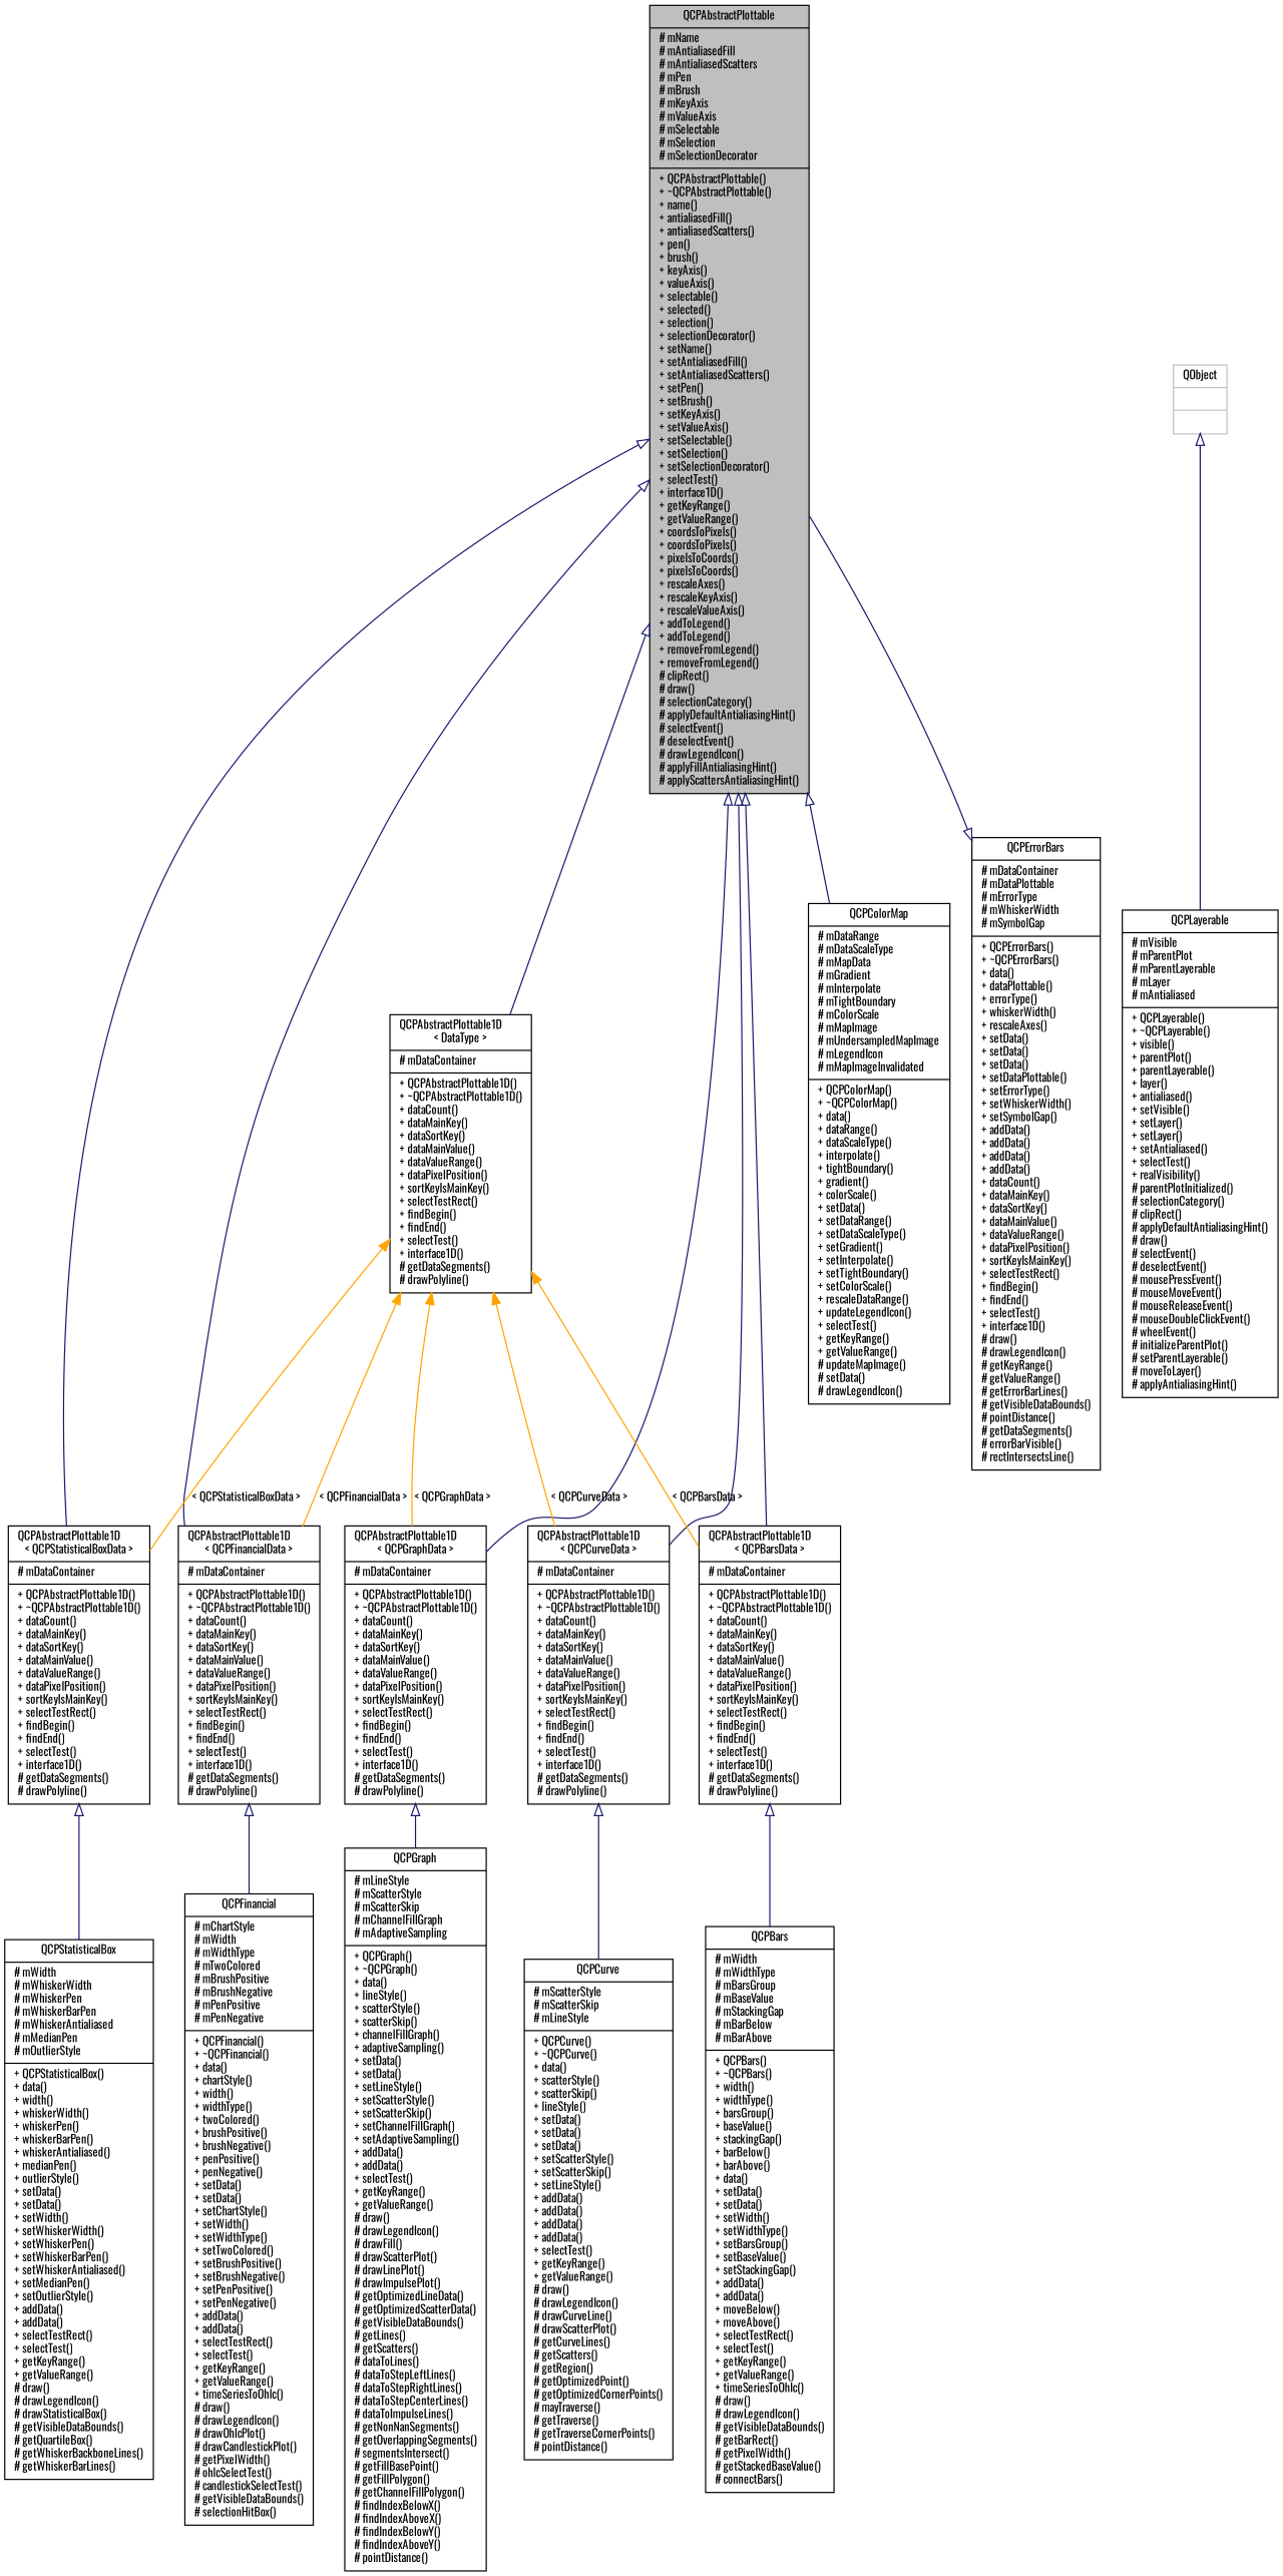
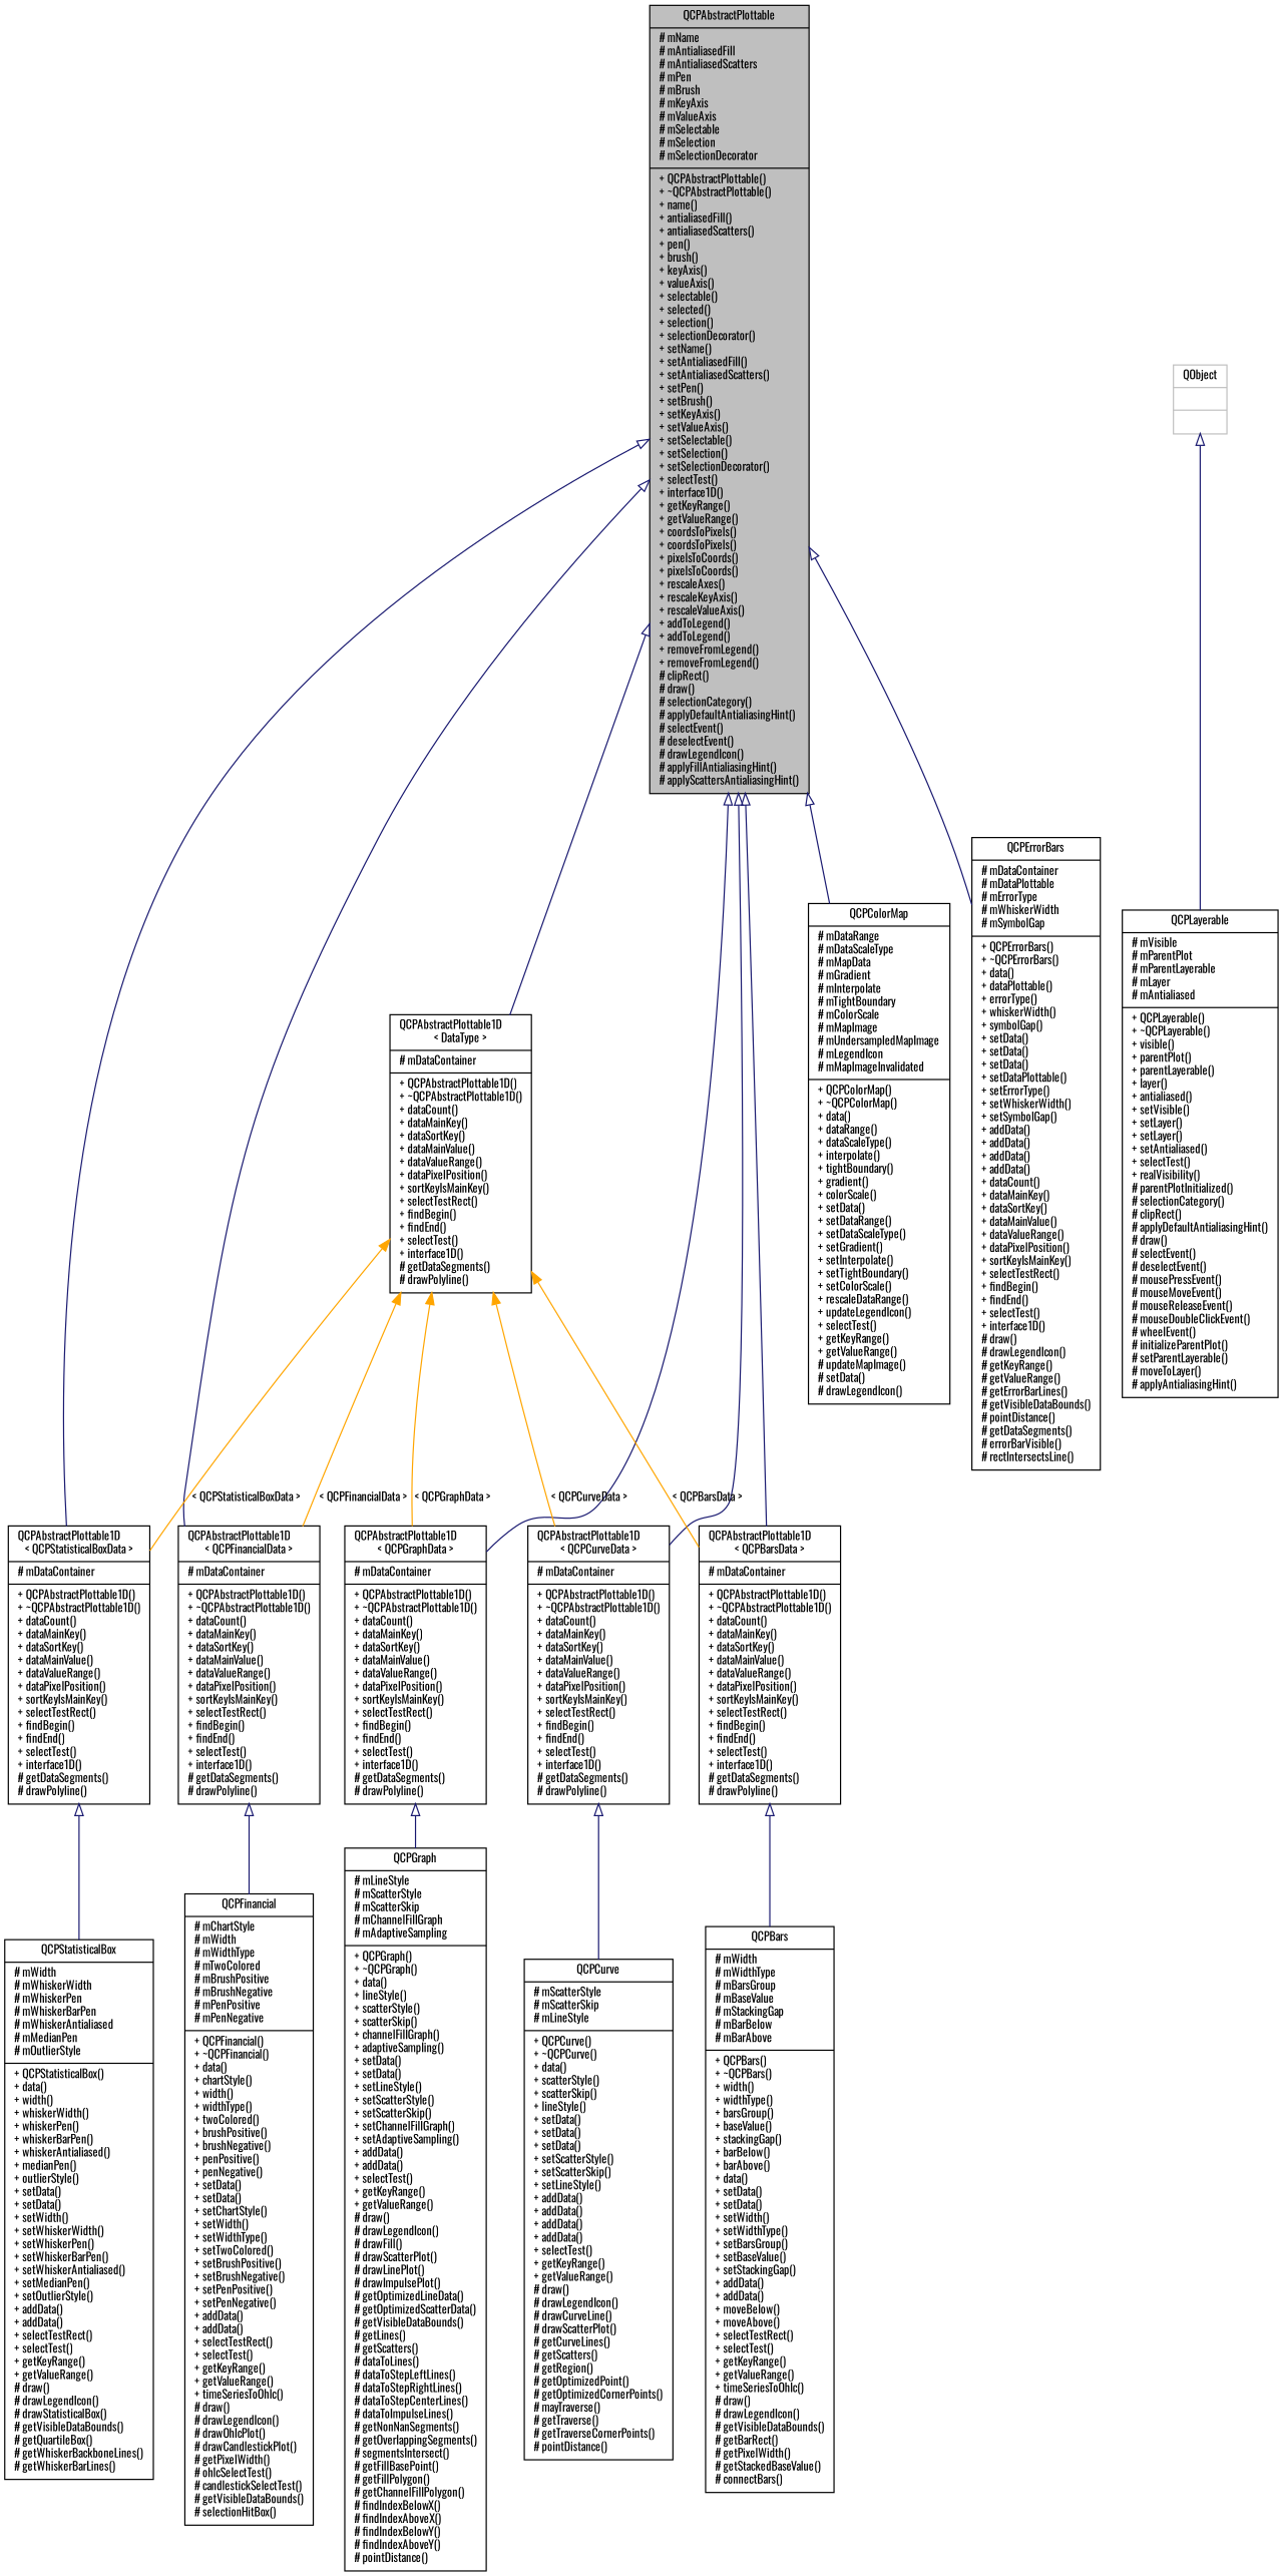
  digraph {
    fontname=Oswald
    node [color=black fillcolor=white fontname=Oswald fontsize=10 shape=record style=filled]
    edge [arrowtail=onormal color=midnightblue dir=back fontname=Oswald fontsize=10 labelfontname=Helvetica labelfontsize=10 style=solid]
    n1 [fillcolor=grey75 fontcolor=black height=0.2 label="{QCPAbstractPlottable\n|# mName\l# mAntialiasedFill\l# mAntialiasedScatters\l# mPen\l# mBrush\l# mKeyAxis\l# mValueAxis\l# mSelectable\l# mSelection\l# mSelectionDecorator\l|+ QCPAbstractPlottable()\l+ ~QCPAbstractPlottable()\l+ name()\l+ antialiasedFill()\l+ antialiasedScatters()\l+ pen()\l+ brush()\l+ keyAxis()\l+ valueAxis()\l+ selectable()\l+ selected()\l+ selection()\l+ selectionDecorator()\l+ setName()\l+ setAntialiasedFill()\l+ setAntialiasedScatters()\l+ setPen()\l+ setBrush()\l+ setKeyAxis()\l+ setValueAxis()\l+ setSelectable()\l+ setSelection()\l+ setSelectionDecorator()\l+ selectTest()\l+ interface1D()\l+ getKeyRange()\l+ getValueRange()\l+ coordsToPixels()\l+ coordsToPixels()\l+ pixelsToCoords()\l+ pixelsToCoords()\l+ rescaleAxes()\l+ rescaleKeyAxis()\l+ rescaleValueAxis()\l+ addToLegend()\l+ addToLegend()\l+ removeFromLegend()\l+ removeFromLegend()\l# clipRect()\l# draw()\l# selectionCategory()\l# applyDefaultAntialiasingHint()\l# selectEvent()\l# deselectEvent()\l# drawLegendIcon()\l# applyFillAntialiasingHint()\l# applyScattersAntialiasingHint()\l}" width=0.4]
    n2 [height=0.2 label="{QCPAbstractPlottable1D\l\< DataType \>\n|# mDataContainer\l|+ QCPAbstractPlottable1D()\l+ ~QCPAbstractPlottable1D()\l+ dataCount()\l+ dataMainKey()\l+ dataSortKey()\l+ dataMainValue()\l+ dataValueRange()\l+ dataPixelPosition()\l+ sortKeyIsMainKey()\l+ selectTestRect()\l+ findBegin()\l+ findEnd()\l+ selectTest()\l+ interface1D()\l# getDataSegments()\l# drawPolyline()\l}" width=0.4]
    n3 [height=0.2 label="{QCPAbstractPlottable1D\l\< QCPFinancialData \>\n|# mDataContainer\l|+ QCPAbstractPlottable1D()\l+ ~QCPAbstractPlottable1D()\l+ dataCount()\l+ dataMainKey()\l+ dataSortKey()\l+ dataMainValue()\l+ dataValueRange()\l+ dataPixelPosition()\l+ sortKeyIsMainKey()\l+ selectTestRect()\l+ findBegin()\l+ findEnd()\l+ selectTest()\l+ interface1D()\l# getDataSegments()\l# drawPolyline()\l}" width=0.4]
    n4 [height=0.2 label="{QCPAbstractPlottable1D\l\< QCPStatisticalBoxData \>\n|# mDataContainer\l|+ QCPAbstractPlottable1D()\l+ ~QCPAbstractPlottable1D()\l+ dataCount()\l+ dataMainKey()\l+ dataSortKey()\l+ dataMainValue()\l+ dataValueRange()\l+ dataPixelPosition()\l+ sortKeyIsMainKey()\l+ selectTestRect()\l+ findBegin()\l+ findEnd()\l+ selectTest()\l+ interface1D()\l# getDataSegments()\l# drawPolyline()\l}" width=0.4]
    n5 [height=0.2 label="{QCPAbstractPlottable1D\l\< QCPGraphData \>\n|# mDataContainer\l|+ QCPAbstractPlottable1D()\l+ ~QCPAbstractPlottable1D()\l+ dataCount()\l+ dataMainKey()\l+ dataSortKey()\l+ dataMainValue()\l+ dataValueRange()\l+ dataPixelPosition()\l+ sortKeyIsMainKey()\l+ selectTestRect()\l+ findBegin()\l+ findEnd()\l+ selectTest()\l+ interface1D()\l# getDataSegments()\l# drawPolyline()\l}" width=0.4]
    n6 [height=0.2 label="{QCPAbstractPlottable1D\l\< QCPBarsData \>\n|# mDataContainer\l|+ QCPAbstractPlottable1D()\l+ ~QCPAbstractPlottable1D()\l+ dataCount()\l+ dataMainKey()\l+ dataSortKey()\l+ dataMainValue()\l+ dataValueRange()\l+ dataPixelPosition()\l+ sortKeyIsMainKey()\l+ selectTestRect()\l+ findBegin()\l+ findEnd()\l+ selectTest()\l+ interface1D()\l# getDataSegments()\l# drawPolyline()\l}" width=0.4]
    n7 [height=0.2 label="{QCPAbstractPlottable1D\l\< QCPCurveData \>\n|# mDataContainer\l|+ QCPAbstractPlottable1D()\l+ ~QCPAbstractPlottable1D()\l+ dataCount()\l+ dataMainKey()\l+ dataSortKey()\l+ dataMainValue()\l+ dataValueRange()\l+ dataPixelPosition()\l+ sortKeyIsMainKey()\l+ selectTestRect()\l+ findBegin()\l+ findEnd()\l+ selectTest()\l+ interface1D()\l# getDataSegments()\l# drawPolyline()\l}" width=0.4]
    n8 [height=0.2 label="{QCPColorMap\n|# mDataRange\l# mDataScaleType\l# mMapData\l# mGradient\l# mInterpolate\l# mTightBoundary\l# mColorScale\l# mMapImage\l# mUndersampledMapImage\l# mLegendIcon\l# mMapImageInvalidated\l|+ QCPColorMap()\l+ ~QCPColorMap()\l+ data()\l+ dataRange()\l+ dataScaleType()\l+ interpolate()\l+ tightBoundary()\l+ gradient()\l+ colorScale()\l+ setData()\l+ setDataRange()\l+ setDataScaleType()\l+ setGradient()\l+ setInterpolate()\l+ setTightBoundary()\l+ setColorScale()\l+ rescaleDataRange()\l+ updateLegendIcon()\l+ selectTest()\l+ getKeyRange()\l+ getValueRange()\l# updateMapImage()\l# setData()\l# drawLegendIcon()\l}" width=0.4]
-   n9 [height=0.2 label="{QCPErrorBars\n|# mDataContainer\l# mDataPlottable\l# mErrorType\l# mWhiskerWidth\l# mSymbolGap\l|+ QCPErrorBars()\l+ ~QCPErrorBars()\l+ data()\l+ dataPlottable()\l+ errorType()\l+ whiskerWidth()\l+ rescaleAxes()\l+ setData()\l+ setData()\l+ setData()\l+ setDataPlottable()\l+ setErrorType()\l+ setWhiskerWidth()\l+ setSymbolGap()\l+ addData()\l+ addData()\l+ addData()\l+ addData()\l+ dataCount()\l+ dataMainKey()\l+ dataSortKey()\l+ dataMainValue()\l+ dataValueRange()\l+ dataPixelPosition()\l+ sortKeyIsMainKey()\l+ selectTestRect()\l+ findBegin()\l+ findEnd()\l+ selectTest()\l+ interface1D()\l# draw()\l# drawLegendIcon()\l# getKeyRange()\l# getValueRange()\l# getErrorBarLines()\l# getVisibleDataBounds()\l# pointDistance()\l# getDataSegments()\l# errorBarVisible()\l# rectIntersectsLine()\l}" width=0.4]
+   n9 [height=0.2 label="{QCPErrorBars\n|# mDataContainer\l# mDataPlottable\l# mErrorType\l# mWhiskerWidth\l# mSymbolGap\l|+ QCPErrorBars()\l+ ~QCPErrorBars()\l+ data()\l+ dataPlottable()\l+ errorType()\l+ whiskerWidth()\l+ symbolGap()\l+ setData()\l+ setData()\l+ setData()\l+ setDataPlottable()\l+ setErrorType()\l+ setWhiskerWidth()\l+ setSymbolGap()\l+ addData()\l+ addData()\l+ addData()\l+ addData()\l+ dataCount()\l+ dataMainKey()\l+ dataSortKey()\l+ dataMainValue()\l+ dataValueRange()\l+ dataPixelPosition()\l+ sortKeyIsMainKey()\l+ selectTestRect()\l+ findBegin()\l+ findEnd()\l+ selectTest()\l+ interface1D()\l# draw()\l# drawLegendIcon()\l# getKeyRange()\l# getValueRange()\l# getErrorBarLines()\l# getVisibleDataBounds()\l# pointDistance()\l# getDataSegments()\l# errorBarVisible()\l# rectIntersectsLine()\l}" width=0.4]
    n10 [height=0.2 label="{QCPFinancial\n|# mChartStyle\l# mWidth\l# mWidthType\l# mTwoColored\l# mBrushPositive\l# mBrushNegative\l# mPenPositive\l# mPenNegative\l|+ QCPFinancial()\l+ ~QCPFinancial()\l+ data()\l+ chartStyle()\l+ width()\l+ widthType()\l+ twoColored()\l+ brushPositive()\l+ brushNegative()\l+ penPositive()\l+ penNegative()\l+ setData()\l+ setData()\l+ setChartStyle()\l+ setWidth()\l+ setWidthType()\l+ setTwoColored()\l+ setBrushPositive()\l+ setBrushNegative()\l+ setPenPositive()\l+ setPenNegative()\l+ addData()\l+ addData()\l+ selectTestRect()\l+ selectTest()\l+ getKeyRange()\l+ getValueRange()\l+ timeSeriesToOhlc()\l# draw()\l# drawLegendIcon()\l# drawOhlcPlot()\l# drawCandlestickPlot()\l# getPixelWidth()\l# ohlcSelectTest()\l# candlestickSelectTest()\l# getVisibleDataBounds()\l# selectionHitBox()\l}" width=0.4]
    n11 [height=0.2 label="{QCPStatisticalBox\n|# mWidth\l# mWhiskerWidth\l# mWhiskerPen\l# mWhiskerBarPen\l# mWhiskerAntialiased\l# mMedianPen\l# mOutlierStyle\l|+ QCPStatisticalBox()\l+ data()\l+ width()\l+ whiskerWidth()\l+ whiskerPen()\l+ whiskerBarPen()\l+ whiskerAntialiased()\l+ medianPen()\l+ outlierStyle()\l+ setData()\l+ setData()\l+ setWidth()\l+ setWhiskerWidth()\l+ setWhiskerPen()\l+ setWhiskerBarPen()\l+ setWhiskerAntialiased()\l+ setMedianPen()\l+ setOutlierStyle()\l+ addData()\l+ addData()\l+ selectTestRect()\l+ selectTest()\l+ getKeyRange()\l+ getValueRange()\l# draw()\l# drawLegendIcon()\l# drawStatisticalBox()\l# getVisibleDataBounds()\l# getQuartileBox()\l# getWhiskerBackboneLines()\l# getWhiskerBarLines()\l}" width=0.4]
    n12 [height=0.2 label="{QCPGraph\n|# mLineStyle\l# mScatterStyle\l# mScatterSkip\l# mChannelFillGraph\l# mAdaptiveSampling\l|+ QCPGraph()\l+ ~QCPGraph()\l+ data()\l+ lineStyle()\l+ scatterStyle()\l+ scatterSkip()\l+ channelFillGraph()\l+ adaptiveSampling()\l+ setData()\l+ setData()\l+ setLineStyle()\l+ setScatterStyle()\l+ setScatterSkip()\l+ setChannelFillGraph()\l+ setAdaptiveSampling()\l+ addData()\l+ addData()\l+ selectTest()\l+ getKeyRange()\l+ getValueRange()\l# draw()\l# drawLegendIcon()\l# drawFill()\l# drawScatterPlot()\l# drawLinePlot()\l# drawImpulsePlot()\l# getOptimizedLineData()\l# getOptimizedScatterData()\l# getVisibleDataBounds()\l# getLines()\l# getScatters()\l# dataToLines()\l# dataToStepLeftLines()\l# dataToStepRightLines()\l# dataToStepCenterLines()\l# dataToImpulseLines()\l# getNonNanSegments()\l# getOverlappingSegments()\l# segmentsIntersect()\l# getFillBasePoint()\l# getFillPolygon()\l# getChannelFillPolygon()\l# findIndexBelowX()\l# findIndexAboveX()\l# findIndexBelowY()\l# findIndexAboveY()\l# pointDistance()\l}" width=0.4]
    n13 [height=0.2 label="{QCPBars\n|# mWidth\l# mWidthType\l# mBarsGroup\l# mBaseValue\l# mStackingGap\l# mBarBelow\l# mBarAbove\l|+ QCPBars()\l+ ~QCPBars()\l+ width()\l+ widthType()\l+ barsGroup()\l+ baseValue()\l+ stackingGap()\l+ barBelow()\l+ barAbove()\l+ data()\l+ setData()\l+ setData()\l+ setWidth()\l+ setWidthType()\l+ setBarsGroup()\l+ setBaseValue()\l+ setStackingGap()\l+ addData()\l+ addData()\l+ moveBelow()\l+ moveAbove()\l+ selectTestRect()\l+ selectTest()\l+ getKeyRange()\l+ getValueRange()\l+ timeSeriesToOhlc()\l# draw()\l# drawLegendIcon()\l# getVisibleDataBounds()\l# getBarRect()\l# getPixelWidth()\l# getStackedBaseValue()\l# connectBars()\l}" width=0.4]
    n14 [height=0.2 label="{QCPCurve\n|# mScatterStyle\l# mScatterSkip\l# mLineStyle\l|+ QCPCurve()\l+ ~QCPCurve()\l+ data()\l+ scatterStyle()\l+ scatterSkip()\l+ lineStyle()\l+ setData()\l+ setData()\l+ setData()\l+ setScatterStyle()\l+ setScatterSkip()\l+ setLineStyle()\l+ addData()\l+ addData()\l+ addData()\l+ addData()\l+ selectTest()\l+ getKeyRange()\l+ getValueRange()\l# draw()\l# drawLegendIcon()\l# drawCurveLine()\l# drawScatterPlot()\l# getCurveLines()\l# getScatters()\l# getRegion()\l# getOptimizedPoint()\l# getOptimizedCornerPoints()\l# mayTraverse()\l# getTraverse()\l# getTraverseCornerPoints()\l# pointDistance()\l}" width=0.4]
    n15 [height=0.2 label="{QCPLayerable\n|# mVisible\l# mParentPlot\l# mParentLayerable\l# mLayer\l# mAntialiased\l|+ QCPLayerable()\l+ ~QCPLayerable()\l+ visible()\l+ parentPlot()\l+ parentLayerable()\l+ layer()\l+ antialiased()\l+ setVisible()\l+ setLayer()\l+ setLayer()\l+ setAntialiased()\l+ selectTest()\l+ realVisibility()\l# parentPlotInitialized()\l# selectionCategory()\l# clipRect()\l# applyDefaultAntialiasingHint()\l# draw()\l# selectEvent()\l# deselectEvent()\l# mousePressEvent()\l# mouseMoveEvent()\l# mouseReleaseEvent()\l# mouseDoubleClickEvent()\l# wheelEvent()\l# initializeParentPlot()\l# setParentLayerable()\l# moveToLayer()\l# applyAntialiasingHint()\l}" width=0.4]
    n16 [color=grey75 height=0.2 label="{QObject\n||}" width=0.4]
    n1 -> n2
    n1 -> n3
    n1 -> n4
    n1 -> n5
    n1 -> n6
    n1 -> n7
    n1 -> n8
-   n9 -> n1
+   n1 -> n9
    n2 -> n3 [color=orange label=" \< QCPFinancialData \>" arrowtail=""]
    n2 -> n4 [color=orange label=" \< QCPStatisticalBoxData \>" arrowtail=""]
    n2 -> n5 [color=orange label=" \< QCPGraphData \>" arrowtail=""]
    n2 -> n6 [color=orange label=" \< QCPBarsData \>" arrowtail=""]
    n2 -> n7 [color=orange label=" \< QCPCurveData \>" arrowtail=""]
    n3 -> n10
    n4 -> n11
    n5 -> n12
    n6 -> n13
    n7 -> n14
    n16 -> n15
  }
